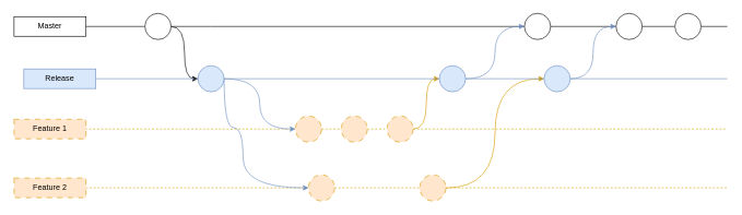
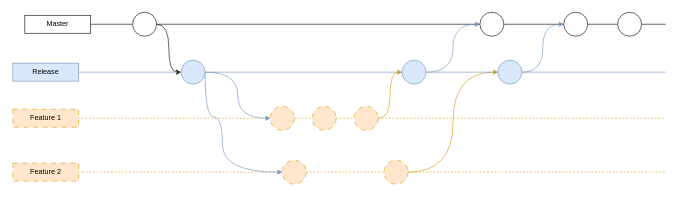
  <mxCell id="0" />
  <mxCell id="1" parent="0" />
- <mxCell id="2" value="Master" style="rounded=0;whiteSpace=wrap;html=1;" vertex="1" parent="1"><mxGeometry x="20" y="25" width="110" height="30" as="geometry" /></mxCell>
+ <mxCell id="2" value="Master" style="rounded=0;whiteSpace=wrap;html=1;" vertex="1" parent="1"><mxGeometry x="40" y="25" width="110" height="30" as="geometry" /></mxCell>
  <mxCell id="3" value="" style="endArrow=none;html=1;rounded=0;exitX=1;exitY=0.5;exitDx=0;exitDy=0;" edge="1" parent="1" source="24"><mxGeometry width="50" height="50" relative="1" as="geometry"><mxPoint x="310" y="135" as="sourcePoint" /><mxPoint x="1110" y="40" as="targetPoint" /></mxGeometry></mxCell>
  <mxCell id="4" value="" style="endArrow=none;html=1;rounded=0;exitX=1;exitY=0.5;exitDx=0;exitDy=0;" edge="1" parent="1" source="2" target="6"><mxGeometry width="50" height="50" relative="1" as="geometry"><mxPoint x="130" y="40" as="sourcePoint" /><mxPoint x="1110" y="45" as="targetPoint" /></mxGeometry></mxCell>
  <mxCell id="5" style="edgeStyle=orthogonalEdgeStyle;rounded=0;orthogonalLoop=1;jettySize=auto;html=1;exitX=1;exitY=0.5;exitDx=0;exitDy=0;entryX=0;entryY=0.5;entryDx=0;entryDy=0;curved=1;" edge="1" parent="1" source="6" target="35"><mxGeometry relative="1" as="geometry" /></mxCell>
  <mxCell id="6" value="" style="ellipse;whiteSpace=wrap;html=1;aspect=fixed;" vertex="1" parent="1"><mxGeometry x="220" y="20" width="40" height="40" as="geometry" /></mxCell>
  <mxCell id="7" value="" style="endArrow=none;html=1;rounded=0;exitX=1;exitY=0.5;exitDx=0;exitDy=0;" edge="1" parent="1" source="6"><mxGeometry width="50" height="50" relative="1" as="geometry"><mxPoint x="260" y="40" as="sourcePoint" /><mxPoint x="320" y="40" as="targetPoint" /></mxGeometry></mxCell>
  <mxCell id="8" value="" style="endArrow=none;html=1;rounded=0;" edge="1" parent="1" target="9"><mxGeometry width="50" height="50" relative="1" as="geometry"><mxPoint x="320" y="40" as="sourcePoint" /><mxPoint x="1110" y="45" as="targetPoint" /></mxGeometry></mxCell>
  <mxCell id="9" value="" style="ellipse;whiteSpace=wrap;html=1;aspect=fixed;" vertex="1" parent="1"><mxGeometry x="800" y="20" width="40" height="40" as="geometry" /></mxCell>
  <mxCell id="10" value="Feature 1" style="rounded=0;whiteSpace=wrap;html=1;fillColor=#ffe6cc;strokeColor=#d79b00;dashed=1;dashPattern=8 8;" vertex="1" parent="1"><mxGeometry x="20" y="182" width="110" height="30" as="geometry" /></mxCell>
  <mxCell id="11" style="edgeStyle=orthogonalEdgeStyle;rounded=0;orthogonalLoop=1;jettySize=auto;html=1;exitX=1;exitY=0.5;exitDx=0;exitDy=0;entryX=0;entryY=0.5;entryDx=0;entryDy=0;fillColor=#ffe6cc;strokeColor=#d79b00;endArrow=none;endFill=0;dashed=1;" edge="1" parent="1" source="13" target="15"><mxGeometry relative="1" as="geometry" /></mxCell>
  <mxCell id="12" style="edgeStyle=orthogonalEdgeStyle;rounded=0;orthogonalLoop=1;jettySize=auto;html=1;exitX=0;exitY=0.5;exitDx=0;exitDy=0;entryX=1;entryY=0.5;entryDx=0;entryDy=0;endArrow=none;endFill=0;fillColor=#ffe6cc;strokeColor=#d79b00;dashed=1;" edge="1" parent="1" source="13" target="10"><mxGeometry relative="1" as="geometry" /></mxCell>
  <mxCell id="13" value="" style="ellipse;whiteSpace=wrap;html=1;aspect=fixed;fillColor=#ffe6cc;strokeColor=#d79b00;dashed=1;dashPattern=8 8;" vertex="1" parent="1"><mxGeometry x="450" y="177" width="40" height="40" as="geometry" /></mxCell>
  <mxCell id="14" style="edgeStyle=orthogonalEdgeStyle;rounded=0;orthogonalLoop=1;jettySize=auto;html=1;exitX=1;exitY=0.5;exitDx=0;exitDy=0;entryX=0;entryY=0.5;entryDx=0;entryDy=0;fillColor=#ffe6cc;strokeColor=#d79b00;endArrow=none;endFill=0;dashed=1;" edge="1" parent="1" source="15" target="18"><mxGeometry relative="1" as="geometry" /></mxCell>
  <mxCell id="15" value="" style="ellipse;whiteSpace=wrap;html=1;aspect=fixed;fillColor=#ffe6cc;strokeColor=#d79b00;dashed=1;dashPattern=8 8;" vertex="1" parent="1"><mxGeometry x="520" y="177" width="40" height="40" as="geometry" /></mxCell>
  <mxCell id="16" style="edgeStyle=orthogonalEdgeStyle;rounded=0;orthogonalLoop=1;jettySize=auto;html=1;exitX=1;exitY=0.5;exitDx=0;exitDy=0;fillColor=#ffe6cc;strokeColor=#d79b00;endArrow=none;endFill=0;dashed=1;" edge="1" parent="1" source="18"><mxGeometry relative="1" as="geometry"><mxPoint x="1110" y="197" as="targetPoint" /></mxGeometry></mxCell>
  <mxCell id="17" style="edgeStyle=orthogonalEdgeStyle;rounded=0;orthogonalLoop=1;jettySize=auto;html=1;exitX=1;exitY=0.5;exitDx=0;exitDy=0;entryX=0;entryY=0.5;entryDx=0;entryDy=0;curved=1;fillColor=#ffe6cc;strokeColor=#d79b00;" edge="1" parent="1" source="18" target="38"><mxGeometry relative="1" as="geometry" /></mxCell>
  <mxCell id="18" value="" style="ellipse;whiteSpace=wrap;html=1;aspect=fixed;fillColor=#ffe6cc;strokeColor=#d79b00;dashed=1;dashPattern=8 8;" vertex="1" parent="1"><mxGeometry x="590" y="177" width="40" height="40" as="geometry" /></mxCell>
  <mxCell id="19" value="Feature 2" style="rounded=0;whiteSpace=wrap;html=1;fillColor=#ffe6cc;strokeColor=#d79b00;dashed=1;dashPattern=8 8;" vertex="1" parent="1"><mxGeometry x="20" y="272" width="110" height="30" as="geometry" /></mxCell>
  <mxCell id="20" value="" style="endArrow=none;html=1;rounded=0;exitX=1;exitY=0.5;exitDx=0;exitDy=0;fillColor=#ffe6cc;strokeColor=#d79b00;dashed=1;" edge="1" parent="1" source="29"><mxGeometry width="50" height="50" relative="1" as="geometry"><mxPoint x="530" y="322" as="sourcePoint" /><mxPoint x="1110" y="287" as="targetPoint" /></mxGeometry></mxCell>
  <mxCell id="21" value="" style="endArrow=none;html=1;rounded=0;exitX=1;exitY=0.5;exitDx=0;exitDy=0;" edge="1" parent="1" source="9" target="22"><mxGeometry width="50" height="50" relative="1" as="geometry"><mxPoint x="520" y="40" as="sourcePoint" /><mxPoint x="1110" y="40" as="targetPoint" /></mxGeometry></mxCell>
  <mxCell id="22" value="" style="ellipse;whiteSpace=wrap;html=1;aspect=fixed;" vertex="1" parent="1"><mxGeometry x="940" y="20" width="40" height="40" as="geometry" /></mxCell>
  <mxCell id="23" value="" style="endArrow=none;html=1;rounded=0;exitX=1;exitY=0.5;exitDx=0;exitDy=0;" edge="1" parent="1" source="22" target="24"><mxGeometry width="50" height="50" relative="1" as="geometry"><mxPoint x="640" y="40" as="sourcePoint" /><mxPoint x="1110" y="40" as="targetPoint" /></mxGeometry></mxCell>
  <mxCell id="24" value="" style="ellipse;whiteSpace=wrap;html=1;aspect=fixed;" vertex="1" parent="1"><mxGeometry x="1030" y="20" width="40" height="40" as="geometry" /></mxCell>
  <mxCell id="25" value="" style="endArrow=none;html=1;rounded=0;exitX=1;exitY=0.5;exitDx=0;exitDy=0;fillColor=#ffe6cc;strokeColor=#d79b00;dashed=1;" edge="1" parent="1" source="19" target="26"><mxGeometry width="50" height="50" relative="1" as="geometry"><mxPoint x="130" y="287" as="sourcePoint" /><mxPoint x="1110" y="287" as="targetPoint" /></mxGeometry></mxCell>
  <mxCell id="26" value="" style="ellipse;whiteSpace=wrap;html=1;aspect=fixed;fillColor=#ffe6cc;strokeColor=#d79b00;dashed=1;dashPattern=8 8;" vertex="1" parent="1"><mxGeometry x="470" y="267" width="40" height="40" as="geometry" /></mxCell>
  <mxCell id="27" value="" style="endArrow=none;html=1;rounded=0;exitX=1;exitY=0.5;exitDx=0;exitDy=0;fillColor=#ffe6cc;strokeColor=#d79b00;dashed=1;" edge="1" parent="1" source="26" target="29"><mxGeometry width="50" height="50" relative="1" as="geometry"><mxPoint x="650" y="287" as="sourcePoint" /><mxPoint x="1110" y="287" as="targetPoint" /></mxGeometry></mxCell>
  <mxCell id="28" style="edgeStyle=orthogonalEdgeStyle;rounded=0;orthogonalLoop=1;jettySize=auto;html=1;exitX=1;exitY=0.5;exitDx=0;exitDy=0;entryX=0;entryY=0.5;entryDx=0;entryDy=0;curved=1;fillColor=#ffe6cc;strokeColor=#d79b00;" edge="1" parent="1" source="29" target="41"><mxGeometry relative="1" as="geometry" /></mxCell>
  <mxCell id="29" value="" style="ellipse;whiteSpace=wrap;html=1;aspect=fixed;fillColor=#ffe6cc;strokeColor=#d79b00;dashed=1;dashPattern=8 8;" vertex="1" parent="1"><mxGeometry x="640" y="267" width="40" height="40" as="geometry" /></mxCell>
  <mxCell id="30" style="edgeStyle=orthogonalEdgeStyle;rounded=0;orthogonalLoop=1;jettySize=auto;html=1;exitX=1;exitY=0.5;exitDx=0;exitDy=0;endArrow=none;endFill=0;fillColor=#dae8fc;strokeColor=#6c8ebf;" edge="1" parent="1" source="41"><mxGeometry relative="1" as="geometry"><mxPoint x="1110" y="120" as="targetPoint" /></mxGeometry></mxCell>
- <mxCell id="31" value="Release" style="rounded=0;whiteSpace=wrap;html=1;fillColor=#dae8fc;strokeColor=#6c8ebf;" vertex="1" parent="1"><mxGeometry x="35" y="105" width="110" height="30" as="geometry" /></mxCell>
+ <mxCell id="31" value="Release" style="rounded=0;whiteSpace=wrap;html=1;fillColor=#dae8fc;strokeColor=#6c8ebf;" vertex="1" parent="1"><mxGeometry x="20" y="105" width="110" height="30" as="geometry" /></mxCell>
  <mxCell id="32" value="" style="edgeStyle=orthogonalEdgeStyle;rounded=0;orthogonalLoop=1;jettySize=auto;html=1;exitX=1;exitY=0.5;exitDx=0;exitDy=0;endArrow=none;endFill=0;fillColor=#dae8fc;strokeColor=#6c8ebf;" edge="1" parent="1" source="31" target="35"><mxGeometry relative="1" as="geometry"><mxPoint x="1110" y="120" as="targetPoint" /><mxPoint x="130" y="120" as="sourcePoint" /></mxGeometry></mxCell>
  <mxCell id="33" style="edgeStyle=orthogonalEdgeStyle;rounded=0;orthogonalLoop=1;jettySize=auto;html=1;exitX=1;exitY=0.5;exitDx=0;exitDy=0;entryX=0;entryY=0.5;entryDx=0;entryDy=0;curved=1;fillColor=#dae8fc;strokeColor=#6c8ebf;" edge="1" parent="1" source="35" target="13"><mxGeometry relative="1" as="geometry" /></mxCell>
  <mxCell id="34" style="edgeStyle=orthogonalEdgeStyle;rounded=0;orthogonalLoop=1;jettySize=auto;html=1;exitX=1;exitY=0.5;exitDx=0;exitDy=0;entryX=0;entryY=0.5;entryDx=0;entryDy=0;curved=1;fillColor=#dae8fc;strokeColor=#6c8ebf;" edge="1" parent="1" source="35" target="26"><mxGeometry relative="1" as="geometry"><Array as="points"><mxPoint x="341" y="195" /><mxPoint x="370" y="195" /><mxPoint x="370" y="287" /></Array></mxGeometry></mxCell>
  <mxCell id="35" value="" style="ellipse;whiteSpace=wrap;html=1;aspect=fixed;fillColor=#dae8fc;strokeColor=#6c8ebf;" vertex="1" parent="1"><mxGeometry x="301" y="100" width="40" height="40" as="geometry" /></mxCell>
  <mxCell id="36" value="" style="edgeStyle=orthogonalEdgeStyle;rounded=0;orthogonalLoop=1;jettySize=auto;html=1;exitX=1;exitY=0.5;exitDx=0;exitDy=0;endArrow=none;endFill=0;fillColor=#dae8fc;strokeColor=#6c8ebf;" edge="1" parent="1" source="35" target="38"><mxGeometry relative="1" as="geometry"><mxPoint x="1110" y="120" as="targetPoint" /><mxPoint x="341" y="120" as="sourcePoint" /></mxGeometry></mxCell>
  <mxCell id="37" style="edgeStyle=orthogonalEdgeStyle;rounded=0;orthogonalLoop=1;jettySize=auto;html=1;exitX=1;exitY=0.5;exitDx=0;exitDy=0;entryX=0;entryY=0.5;entryDx=0;entryDy=0;curved=1;fillColor=#dae8fc;strokeColor=#6c8ebf;" edge="1" parent="1" source="38" target="9"><mxGeometry relative="1" as="geometry" /></mxCell>
  <mxCell id="38" value="" style="ellipse;whiteSpace=wrap;html=1;aspect=fixed;fillColor=#dae8fc;strokeColor=#6c8ebf;" vertex="1" parent="1"><mxGeometry x="670" y="100" width="40" height="40" as="geometry" /></mxCell>
  <mxCell id="39" value="" style="edgeStyle=orthogonalEdgeStyle;rounded=0;orthogonalLoop=1;jettySize=auto;html=1;exitX=1;exitY=0.5;exitDx=0;exitDy=0;endArrow=none;endFill=0;fillColor=#dae8fc;strokeColor=#6c8ebf;" edge="1" parent="1" source="38" target="41"><mxGeometry relative="1" as="geometry"><mxPoint x="1110" y="120" as="targetPoint" /><mxPoint x="710" y="120" as="sourcePoint" /></mxGeometry></mxCell>
  <mxCell id="40" style="edgeStyle=orthogonalEdgeStyle;rounded=0;orthogonalLoop=1;jettySize=auto;html=1;exitX=1;exitY=0.5;exitDx=0;exitDy=0;entryX=0;entryY=0.5;entryDx=0;entryDy=0;curved=1;fillColor=#dae8fc;strokeColor=#6c8ebf;" edge="1" parent="1" source="41" target="22"><mxGeometry relative="1" as="geometry" /></mxCell>
  <mxCell id="41" value="" style="ellipse;whiteSpace=wrap;html=1;aspect=fixed;fillColor=#dae8fc;strokeColor=#6c8ebf;" vertex="1" parent="1"><mxGeometry x="830" y="100" width="40" height="40" as="geometry" /></mxCell>
